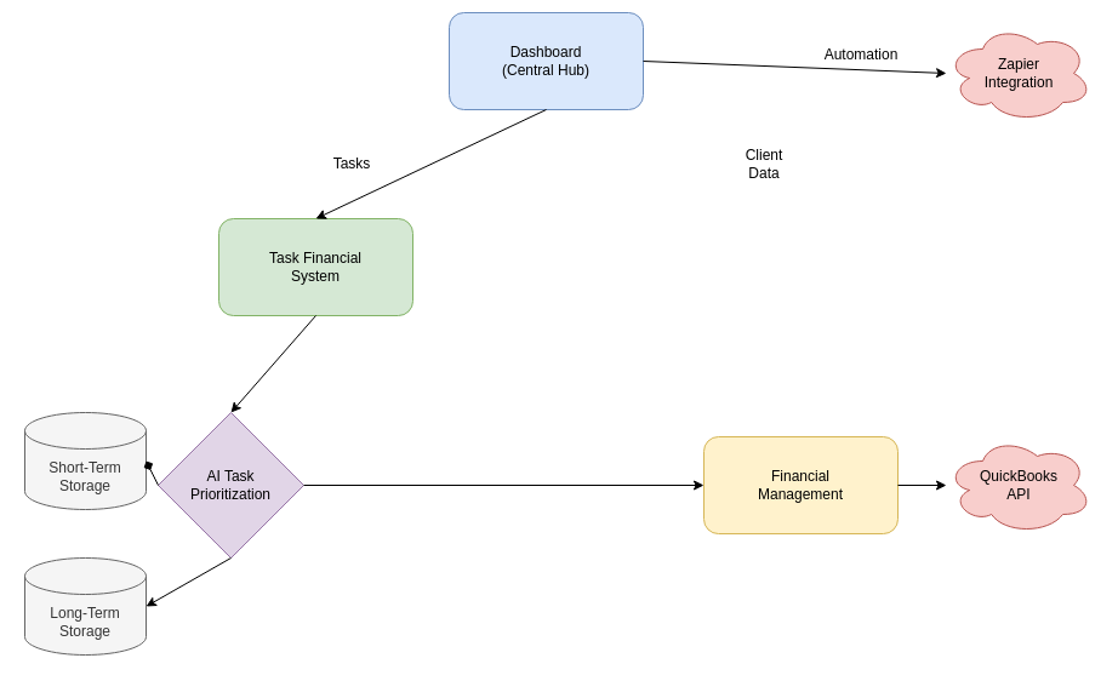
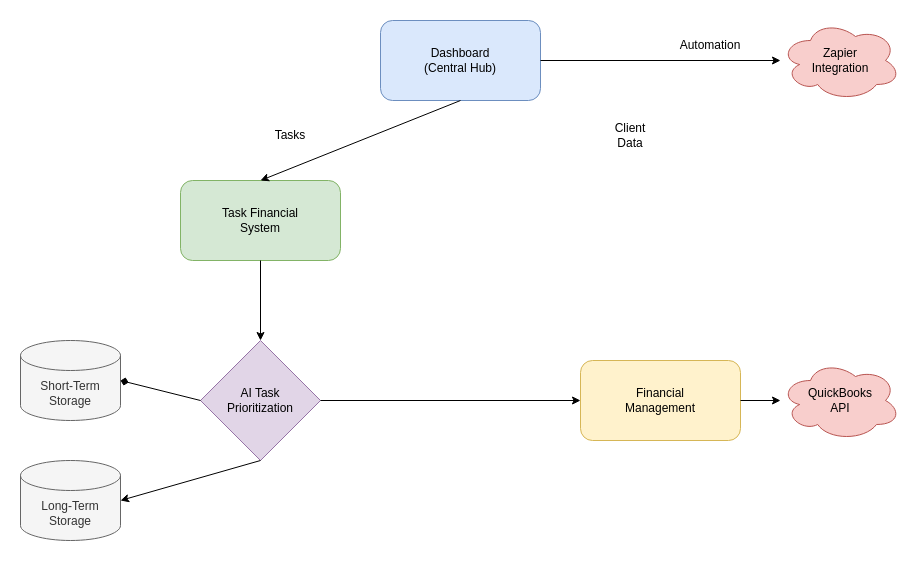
  <mxCell id="0" />
  <mxCell id="1" parent="0" />
- <mxCell id="2" value="Dashboard&#10;(Central Hub)" style="rounded=1;whiteSpace=wrap;html=1;fillColor=#dae8fc;strokeColor=#6c8ebf;" vertex="1" parent="1"><mxGeometry x="370" y="10" width="160" height="80" as="geometry" /></mxCell>
+ <mxCell id="2" value="Dashboard&#10;(Central Hub)" style="rounded=1;whiteSpace=wrap;html=1;fillColor=#dae8fc;strokeColor=#6c8ebf;" vertex="1" parent="1"><mxGeometry x="380" y="20" width="160" height="80" as="geometry" /></mxCell>
  <mxCell id="3" value="Task Financial&#10;System" style="rounded=1;whiteSpace=wrap;html=1;fillColor=#d5e8d4;strokeColor=#82b366;" vertex="1" parent="1"><mxGeometry x="180" y="180" width="160" height="80" as="geometry" /></mxCell>
- <mxCell id="4" value="AI Task&#10;Prioritization" style="rhombus;whiteSpace=wrap;html=1;fillColor=#e1d5e7;strokeColor=#9673a6;" vertex="1" parent="1"><mxGeometry x="130" y="340" width="120" height="120" as="geometry" /></mxCell>
+ <mxCell id="4" value="AI Task&#10;Prioritization" style="rhombus;whiteSpace=wrap;html=1;fillColor=#e1d5e7;strokeColor=#9673a6;" vertex="1" parent="1"><mxGeometry x="200" y="340" width="120" height="120" as="geometry" /></mxCell>
  <mxCell id="5" value="Financial&#10;Management" style="rounded=1;whiteSpace=wrap;html=1;fillColor=#fff2cc;strokeColor=#d6b656;" vertex="1" parent="1"><mxGeometry x="580" y="360" width="160" height="80" as="geometry" /></mxCell>
  <mxCell id="6" value="Short-Term&#10;Storage" style="shape=cylinder3;whiteSpace=wrap;html=1;boundedLbl=1;size=15;fillColor=#f5f5f5;strokeColor=#666666;fontColor=#333333;" vertex="1" parent="1"><mxGeometry x="20" y="340" width="100" height="80" as="geometry" /></mxCell>
  <mxCell id="7" value="Long-Term&#10;Storage" style="shape=cylinder3;whiteSpace=wrap;html=1;boundedLbl=1;size=15;fillColor=#f5f5f5;strokeColor=#666666;fontColor=#333333;" vertex="1" parent="1"><mxGeometry x="20" y="460" width="100" height="80" as="geometry" /></mxCell>
  <mxCell id="8" value="Zapier&#10;Integration" style="ellipse;shape=cloud;whiteSpace=wrap;html=1;fillColor=#f8cecc;strokeColor=#b85450;" vertex="1" parent="1"><mxGeometry x="780" y="20" width="120" height="80" as="geometry" /></mxCell>
  <mxCell id="9" value="QuickBooks&#10;API" style="ellipse;shape=cloud;whiteSpace=wrap;html=1;fillColor=#f8cecc;strokeColor=#b85450;" vertex="1" parent="1"><mxGeometry x="780" y="360" width="120" height="80" as="geometry" /></mxCell>
  <mxCell id="10" value="" style="endArrow=classic;html=1;exitX=0.5;exitY=1;exitDx=0;exitDy=0;entryX=0.5;entryY=0;entryDx=0;entryDy=0;" edge="1" parent="1" source="2" target="3"><mxGeometry width="50" height="50" relative="1" as="geometry" /></mxCell>
  <mxCell id="11" value="" style="endArrow=classic;html=1;exitX=0.5;exitY=1;exitDx=0;exitDy=0;entryX=0.5;entryY=0;entryDx=0;entryDy=0;" edge="1" parent="1" source="3" target="4"><mxGeometry width="50" height="50" relative="1" as="geometry" /></mxCell>
  <mxCell id="12" value="" style="endArrow=classic;html=1;exitX=1;exitY=0.5;exitDx=0;exitDy=0;entryX=0;entryY=0.5;entryDx=0;entryDy=0;" edge="1" parent="1" source="4" target="5"><mxGeometry width="50" height="50" relative="1" as="geometry" /></mxCell>
  <mxCell id="13" value="" style="endArrow=diamond;html=1;exitX=0;exitY=0.5;exitDx=0;exitDy=0;entryX=1;entryY=0.5;entryDx=0;entryDy=0;" edge="1" parent="1" source="4" target="6"><mxGeometry width="50" height="50" relative="1" as="geometry" /></mxCell>
  <mxCell id="14" value="" style="endArrow=classic;html=1;exitX=1;exitY=0.5;exitDx=0;exitDy=0;entryX=0;entryY=0.5;entryDx=0;entryDy=0;" edge="1" parent="1" source="2" target="8"><mxGeometry width="50" height="50" relative="1" as="geometry" /></mxCell>
  <mxCell id="15" value="" style="endArrow=classic;html=1;exitX=1;exitY=0.5;exitDx=0;exitDy=0;entryX=0;entryY=0.5;entryDx=0;entryDy=0;" edge="1" parent="1" source="5" target="9"><mxGeometry width="50" height="50" relative="1" as="geometry" /></mxCell>
  <mxCell id="16" value="" style="endArrow=classic;html=1;exitX=0.5;exitY=1;exitDx=0;exitDy=0;entryX=1;entryY=0.5;entryDx=0;entryDy=0;" edge="1" parent="1" source="4" target="7"><mxGeometry width="50" height="50" relative="1" as="geometry" /></mxCell>
  <mxCell id="17" value="Tasks" style="text;html=1;strokeColor=none;fillColor=none;align=center;verticalAlign=middle;whiteSpace=wrap;rounded=0;" vertex="1" parent="1"><mxGeometry x="260" y="120" width="60" height="30" as="geometry" /></mxCell>
  <mxCell id="18" value="Client Data" style="text;html=1;strokeColor=none;fillColor=none;align=center;verticalAlign=middle;whiteSpace=wrap;rounded=0;" vertex="1" parent="1"><mxGeometry x="600" y="120" width="60" height="30" as="geometry" /></mxCell>
  <mxCell id="19" value="Automation" style="text;html=1;strokeColor=none;fillColor=none;align=center;verticalAlign=middle;whiteSpace=wrap;rounded=0;" vertex="1" parent="1"><mxGeometry x="680" y="30" width="60" height="30" as="geometry" /></mxCell>
